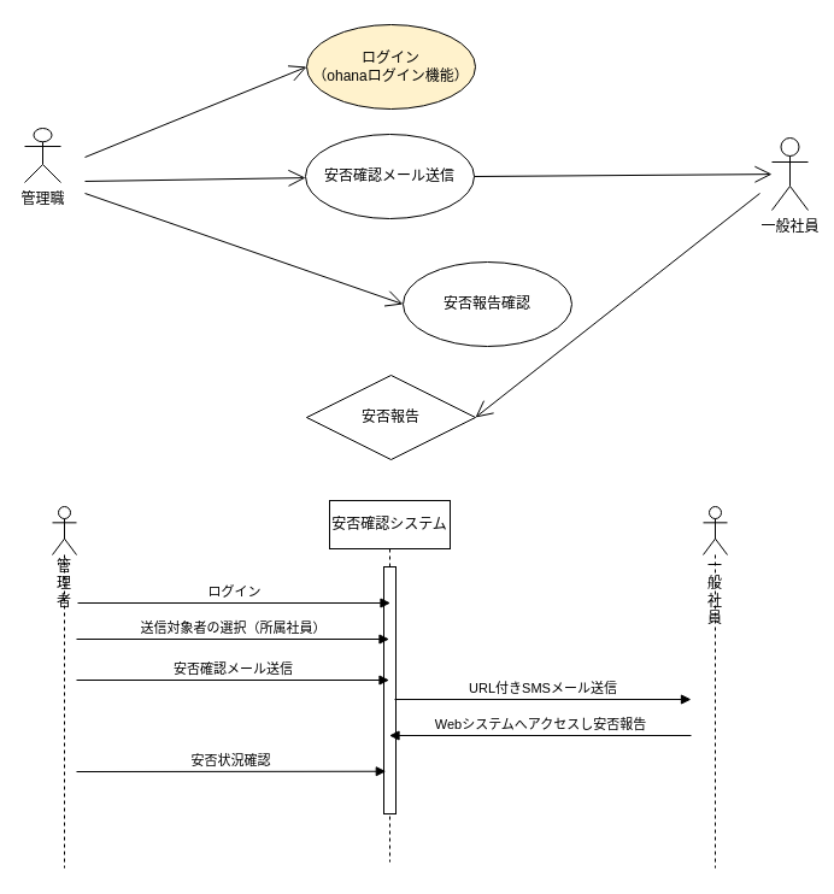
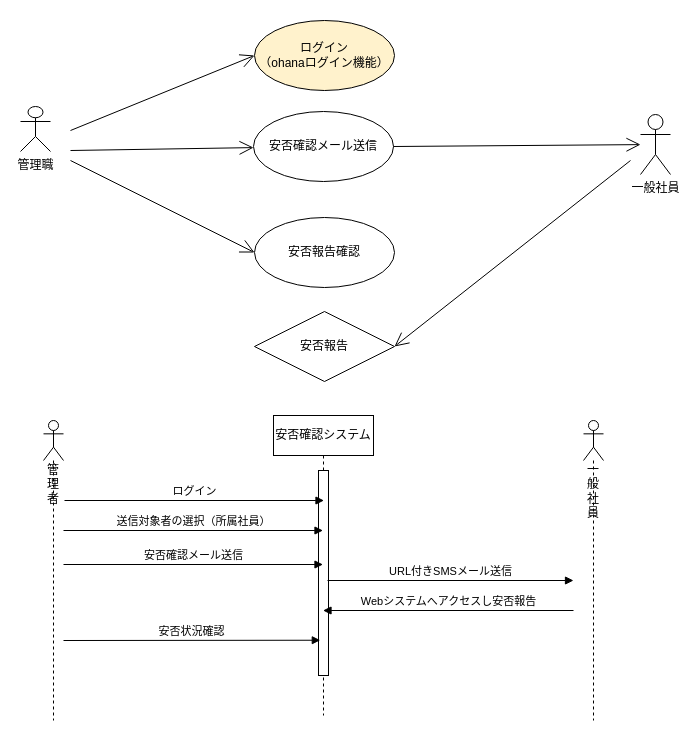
  <mxCell id="0" />
  <mxCell id="1" parent="0" />
  <mxCell id="2" value="管理職" style="shape=umlActor;verticalLabelPosition=bottom;verticalAlign=top;html=1;" parent="1" vertex="1"><mxGeometry x="20" y="106" width="30" height="45" as="geometry" /></mxCell>
  <mxCell id="3" value="一般社員" style="shape=umlActor;verticalLabelPosition=bottom;verticalAlign=top;html=1;" parent="1" vertex="1"><mxGeometry x="640" y="114" width="30" height="60" as="geometry" /></mxCell>
  <mxCell id="4" value="安否報告" style="rhombus;whiteSpace=wrap;html=1;" parent="1" vertex="1"><mxGeometry x="254" y="311" width="140" height="70" as="geometry" /></mxCell>
  <mxCell id="5" value="安否確認メール送信" style="ellipse;whiteSpace=wrap;html=1;" parent="1" vertex="1"><mxGeometry x="253" y="111" width="140" height="70" as="geometry" /></mxCell>
- <mxCell id="6" value="安否報告確認" style="ellipse;whiteSpace=wrap;html=1;" parent="1" vertex="1"><mxGeometry x="334" y="217" width="140" height="70" as="geometry" /></mxCell>
+ <mxCell id="6" value="安否報告確認" style="ellipse;whiteSpace=wrap;html=1;" parent="1" vertex="1"><mxGeometry x="254" y="217" width="140" height="70" as="geometry" /></mxCell>
  <mxCell id="7" value="安否確認システム" style="shape=umlLifeline;perimeter=lifelinePerimeter;whiteSpace=wrap;html=1;container=1;collapsible=0;recursiveResize=0;outlineConnect=0;" parent="1" vertex="1"><mxGeometry x="273" y="415" width="100" height="300" as="geometry" /></mxCell>
  <mxCell id="8" value="" style="html=1;points=[];perimeter=orthogonalPerimeter;" parent="7" vertex="1"><mxGeometry x="45" y="55" width="10" height="205" as="geometry" /></mxCell>
  <mxCell id="9" value="安否状況確認" style="html=1;verticalAlign=bottom;endArrow=block;rounded=0;entryX=0.18;entryY=0.966;entryDx=0;entryDy=0;entryPerimeter=0;" parent="1" edge="1"><mxGeometry width="80" relative="1" as="geometry"><mxPoint x="63" y="640" as="sourcePoint" /><mxPoint x="319.8" y="639.73" as="targetPoint" /></mxGeometry></mxCell>
  <mxCell id="10" value="URL付きSMSメール送信" style="html=1;verticalAlign=bottom;endArrow=block;rounded=0;" parent="1" edge="1"><mxGeometry width="80" relative="1" as="geometry"><mxPoint x="327" y="580" as="sourcePoint" /><mxPoint x="573" y="580" as="targetPoint" /></mxGeometry></mxCell>
  <mxCell id="11" value="送信対象者の選択（所属社員）" style="html=1;verticalAlign=bottom;endArrow=block;rounded=0;" parent="1" target="7" edge="1"><mxGeometry width="80" relative="1" as="geometry"><mxPoint x="63" y="530" as="sourcePoint" /><mxPoint x="213" y="520" as="targetPoint" /></mxGeometry></mxCell>
  <mxCell id="12" value="安否確認メール送信" style="html=1;verticalAlign=bottom;startArrow=none;startFill=0;endArrow=block;startSize=8;rounded=0;" parent="1" target="7" edge="1"><mxGeometry width="60" relative="1" as="geometry"><mxPoint x="63" y="564" as="sourcePoint" /><mxPoint x="123" y="564" as="targetPoint" /></mxGeometry></mxCell>
  <mxCell id="13" value="Webシステムへアクセスし安否報告" style="html=1;verticalAlign=bottom;endArrow=none;rounded=0;startArrow=block;startFill=1;endFill=0;" parent="1" source="7" edge="1"><mxGeometry width="80" relative="1" as="geometry"><mxPoint x="453" y="610" as="sourcePoint" /><mxPoint x="573" y="610" as="targetPoint" /></mxGeometry></mxCell>
  <mxCell id="14" value="管理者" style="shape=umlLifeline;participant=umlActor;perimeter=lifelinePerimeter;whiteSpace=wrap;html=1;container=1;collapsible=0;recursiveResize=0;verticalAlign=top;spacingTop=36;outlineConnect=0;" parent="1" vertex="1"><mxGeometry x="43" y="420" width="20" height="300" as="geometry" /></mxCell>
  <mxCell id="15" value="一般社員" style="shape=umlLifeline;participant=umlActor;perimeter=lifelinePerimeter;whiteSpace=wrap;html=1;container=1;collapsible=0;recursiveResize=0;verticalAlign=top;spacingTop=36;outlineConnect=0;" parent="1" vertex="1"><mxGeometry x="583" y="420" width="20" height="300" as="geometry" /></mxCell>
  <mxCell id="16" value="ログイン&lt;br&gt;（ohanaログイン機能）" style="ellipse;whiteSpace=wrap;html=1;fillColor=#fff2cc;" parent="1" vertex="1"><mxGeometry x="254" y="20" width="140" height="70" as="geometry" /></mxCell>
  <mxCell id="17" value="ログイン" style="html=1;verticalAlign=bottom;endArrow=block;rounded=0;" parent="1" edge="1"><mxGeometry width="80" relative="1" as="geometry"><mxPoint x="64" y="500" as="sourcePoint" /><mxPoint x="323.5" y="500" as="targetPoint" /></mxGeometry></mxCell>
  <mxCell id="18" value="" style="endArrow=open;endFill=1;endSize=12;html=1;rounded=0;entryX=0;entryY=0.5;entryDx=0;entryDy=0;" parent="1" target="16" edge="1"><mxGeometry width="160" relative="1" as="geometry"><mxPoint x="70" y="130" as="sourcePoint" /><mxPoint x="263" y="20" as="targetPoint" /></mxGeometry></mxCell>
  <mxCell id="19" value="" style="endArrow=open;endFill=1;endSize=12;html=1;rounded=0;entryX=0;entryY=0.5;entryDx=0;entryDy=0;" parent="1" target="6" edge="1"><mxGeometry width="160" relative="1" as="geometry"><mxPoint x="70" y="160" as="sourcePoint" /><mxPoint x="264" y="65" as="targetPoint" /></mxGeometry></mxCell>
  <mxCell id="20" value="" style="endArrow=open;endFill=1;endSize=12;html=1;rounded=0;" parent="1" target="5" edge="1"><mxGeometry width="160" relative="1" as="geometry"><mxPoint x="70" y="150" as="sourcePoint" /><mxPoint x="354" y="223" as="targetPoint" /></mxGeometry></mxCell>
  <mxCell id="21" value="" style="endArrow=open;endFill=1;endSize=12;html=1;rounded=0;entryX=1;entryY=0.5;entryDx=0;entryDy=0;" parent="1" target="4" edge="1"><mxGeometry width="160" relative="1" as="geometry"><mxPoint x="630" y="160" as="sourcePoint" /><mxPoint x="623.035" y="279.996" as="targetPoint" /></mxGeometry></mxCell>
  <mxCell id="22" value="" style="endArrow=open;endFill=1;endSize=12;html=1;rounded=0;exitX=1;exitY=0.5;exitDx=0;exitDy=0;" parent="1" source="5" target="3" edge="1"><mxGeometry width="160" relative="1" as="geometry"><mxPoint x="640" y="160" as="sourcePoint" /><mxPoint x="404" y="356" as="targetPoint" /></mxGeometry></mxCell>
